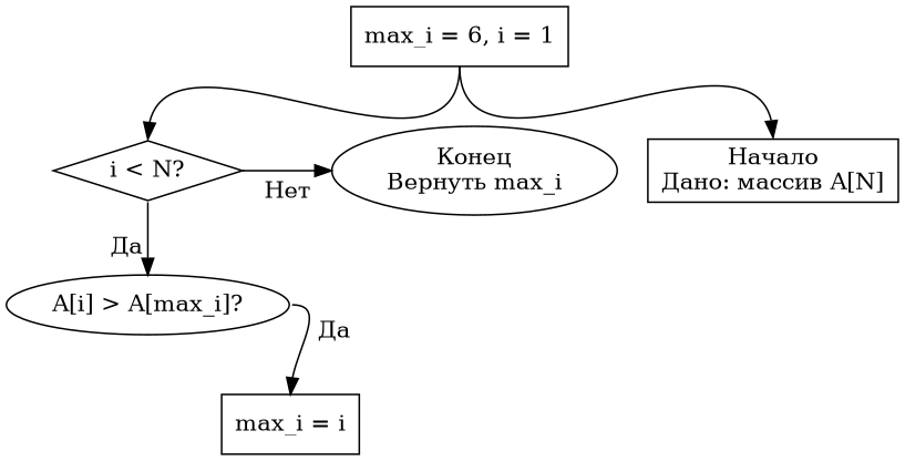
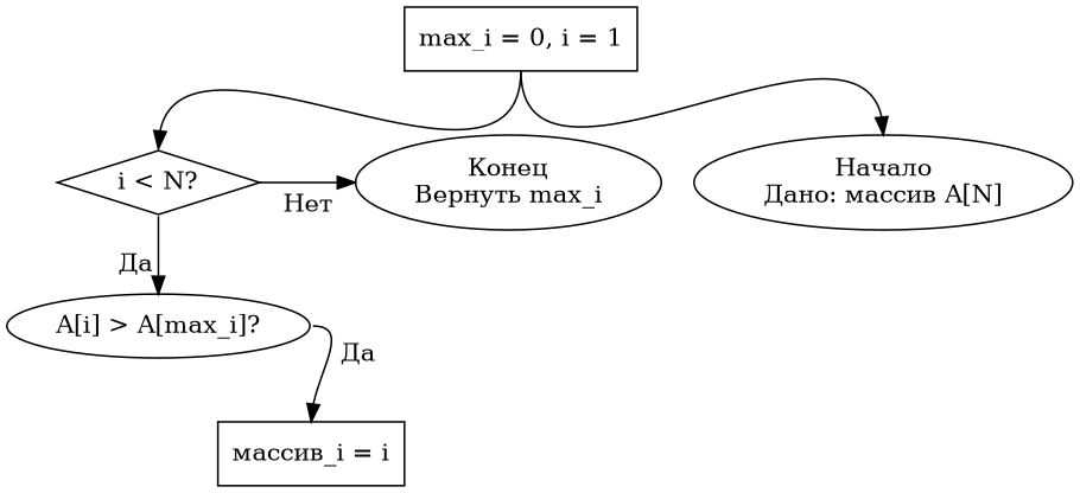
  digraph {
    font="Times New Roman"
    node [shape=ellipse]
    edge [headport=n labeldistance=3 tailport=s weight=1]
    n1 [group=g1 label="i < N?" shape=diamond]
    n2 [group=g1 label="Конец\nВернуть max_i"]
    n3 [label="A[i] > A[max_i]?"]
-   n4 [label="Начало\nДано: массив A[N]" shape=box]
-   n5 [label="max_i = 6, i = 1" shape=box]
-   n6 [label="max_i = i" shape=box]
+   n4 [label="Начало\nДано: массив A[N]"]
+   n5 [label="max_i = 0, i = 1" shape=box]
+   n6 [label="массив_i = i" shape=box]
    subgraph sub_1 {
      rank=same
      n1
      n2
    }
    n1 -> n2 [headport=w minlen=3 taillabel="Нет" tailport=e]
    n1 -> n3 [taillabel="Да" weight=10]
    n3 -> n6 [taillabel="Да" tailport=e weight=10]
    n5 -> n1
    n5 -> n4
  }
